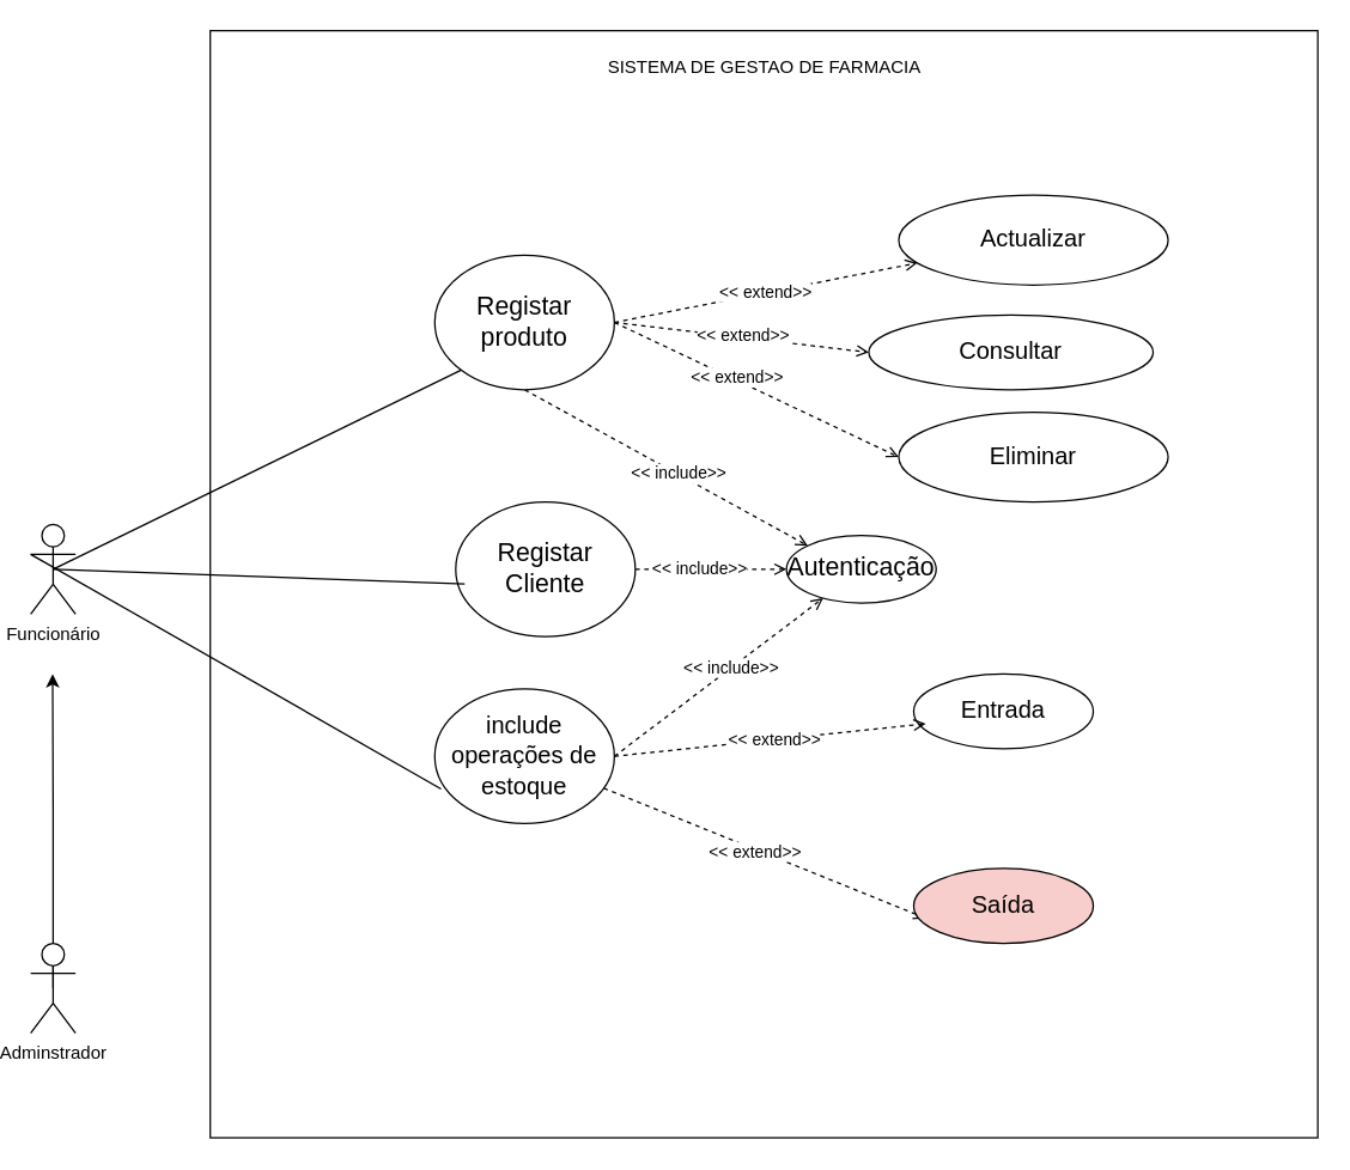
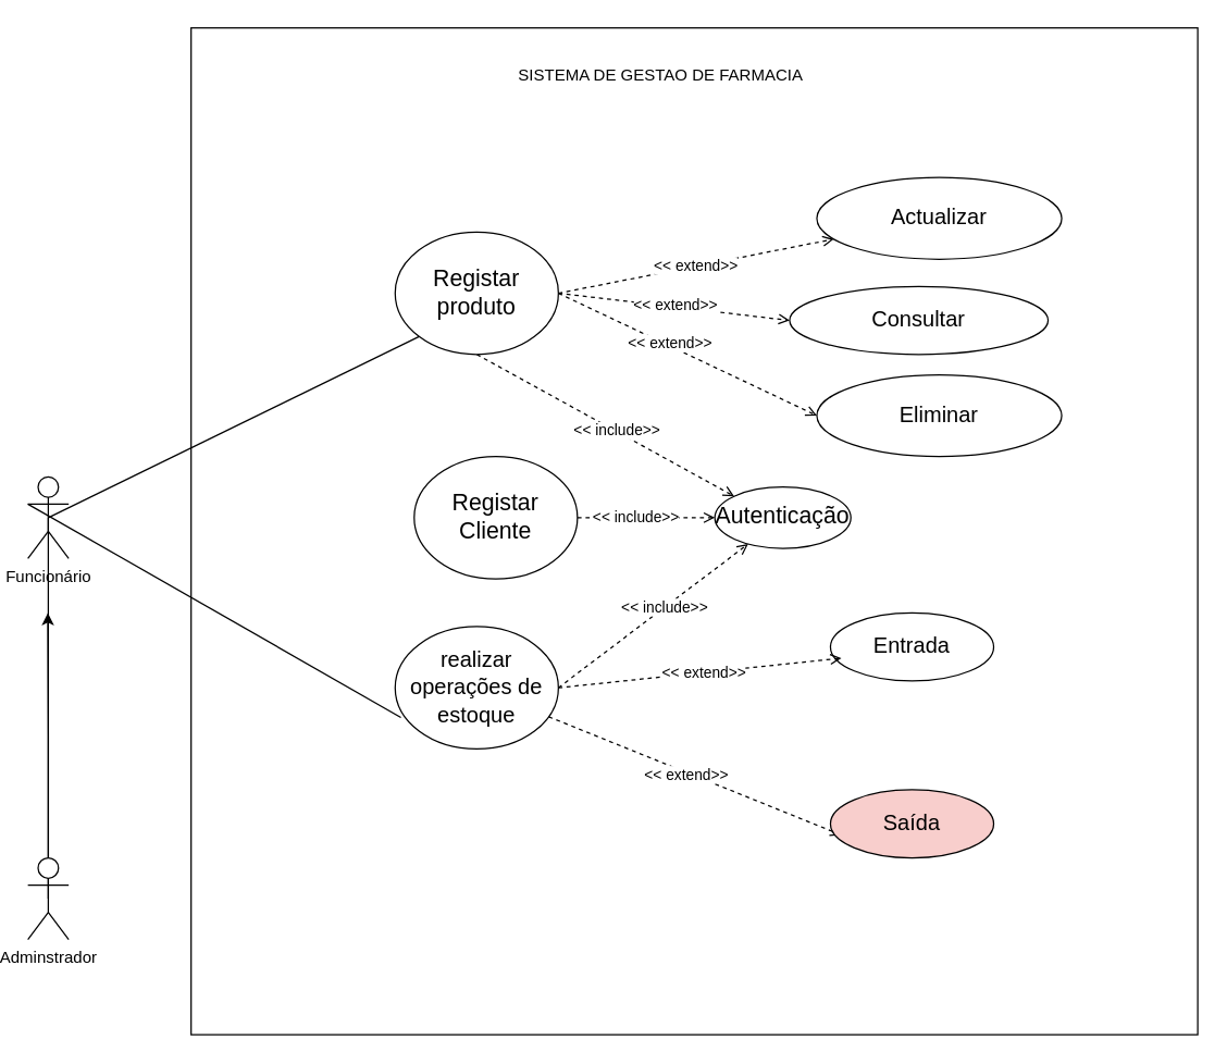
  <mxCell id="0" />
  <mxCell id="1" parent="0" />
  <mxCell id="2" value="" style="whiteSpace=wrap;html=1;aspect=fixed;fillColor=none;" vertex="1" parent="1"><mxGeometry x="140" y="20" width="740" height="740" as="geometry" /></mxCell>
  <mxCell id="3" style="rounded=0;orthogonalLoop=1;jettySize=auto;html=1;exitX=1;exitY=0.5;exitDx=0;exitDy=0;dashed=1;endArrow=open;endFill=0;" edge="1" parent="1" source="11" target="30"><mxGeometry relative="1" as="geometry" /></mxCell>
  <mxCell id="4" value="&amp;lt;&amp;lt; extend&amp;gt;&amp;gt;" style="edgeLabel;html=1;align=center;verticalAlign=middle;resizable=0;points=[];" vertex="1" connectable="0" parent="3"><mxGeometry x="-0.003" y="1" relative="1" as="geometry"><mxPoint as="offset" /></mxGeometry></mxCell>
  <mxCell id="5" style="rounded=0;orthogonalLoop=1;jettySize=auto;html=1;exitX=1;exitY=0.5;exitDx=0;exitDy=0;entryX=0;entryY=0.5;entryDx=0;entryDy=0;dashed=1;endArrow=open;endFill=0;" edge="1" parent="1" source="11" target="32"><mxGeometry relative="1" as="geometry" /></mxCell>
  <mxCell id="6" value="&amp;lt;&amp;lt; extend&amp;gt;&amp;gt;" style="edgeLabel;html=1;align=center;verticalAlign=middle;resizable=0;points=[];" vertex="1" connectable="0" parent="5"><mxGeometry x="0.007" y="2" relative="1" as="geometry"><mxPoint as="offset" /></mxGeometry></mxCell>
  <mxCell id="7" style="rounded=0;orthogonalLoop=1;jettySize=auto;html=1;exitX=1;exitY=0.5;exitDx=0;exitDy=0;entryX=0;entryY=0.5;entryDx=0;entryDy=0;dashed=1;endArrow=open;endFill=0;" edge="1" parent="1" source="11" target="31"><mxGeometry relative="1" as="geometry" /></mxCell>
  <mxCell id="8" value="&amp;lt;&amp;lt; extend&amp;gt;&amp;gt;" style="edgeLabel;html=1;align=center;verticalAlign=middle;resizable=0;points=[];" vertex="1" connectable="0" parent="7"><mxGeometry x="-0.158" y="2" relative="1" as="geometry"><mxPoint as="offset" /></mxGeometry></mxCell>
  <mxCell id="9" style="rounded=0;orthogonalLoop=1;jettySize=auto;html=1;exitX=0.5;exitY=1;exitDx=0;exitDy=0;entryX=0;entryY=0;entryDx=0;entryDy=0;endArrow=open;endFill=0;dashed=1;" edge="1" parent="1" source="11" target="34"><mxGeometry relative="1" as="geometry" /></mxCell>
  <mxCell id="10" value="&amp;lt;&amp;lt; include&amp;gt;&amp;gt;" style="edgeLabel;html=1;align=center;verticalAlign=middle;resizable=0;points=[];" vertex="1" connectable="0" parent="9"><mxGeometry x="0.075" y="1" relative="1" as="geometry"><mxPoint as="offset" /></mxGeometry></mxCell>
  <mxCell id="11" value="Registar produto" style="ellipse;whiteSpace=wrap;html=1;fontSize=17;" vertex="1" parent="1"><mxGeometry x="290" y="170" width="120" height="90" as="geometry" /></mxCell>
  <mxCell id="12" style="rounded=0;orthogonalLoop=1;jettySize=auto;html=1;exitX=0.5;exitY=0.5;exitDx=0;exitDy=0;exitPerimeter=0;entryX=0;entryY=1;entryDx=0;entryDy=0;endArrow=none;endFill=0;" edge="1" parent="1" source="13" target="11"><mxGeometry relative="1" as="geometry"><mxPoint x="360" y="310" as="targetPoint" /></mxGeometry></mxCell>
  <mxCell id="13" value="Funcionário" style="shape=umlActor;verticalLabelPosition=bottom;verticalAlign=top;html=1;outlineConnect=0;" vertex="1" parent="1"><mxGeometry x="20" y="350" width="30" height="60" as="geometry" /></mxCell>
  <mxCell id="14" style="edgeStyle=orthogonalEdgeStyle;rounded=0;orthogonalLoop=1;jettySize=auto;html=1;exitX=0.5;exitY=0.5;exitDx=0;exitDy=0;exitPerimeter=0;" edge="1" parent="1" source="15"><mxGeometry relative="1" as="geometry"><mxPoint x="34.667" y="450" as="targetPoint" /></mxGeometry></mxCell>
  <mxCell id="15" value="Adminstrador" style="shape=umlActor;verticalLabelPosition=bottom;verticalAlign=top;html=1;outlineConnect=0;" vertex="1" parent="1"><mxGeometry x="20" y="630" width="30" height="60" as="geometry" /></mxCell>
  <mxCell id="16" style="rounded=0;orthogonalLoop=1;jettySize=auto;html=1;exitX=1;exitY=0.5;exitDx=0;exitDy=0;endArrow=open;endFill=0;dashed=1;" edge="1" parent="1" source="18" target="34"><mxGeometry relative="1" as="geometry" /></mxCell>
  <mxCell id="17" value="&amp;lt;&amp;lt; include&amp;gt;&amp;gt;" style="edgeLabel;html=1;align=center;verticalAlign=middle;resizable=0;points=[];" vertex="1" connectable="0" parent="16"><mxGeometry x="-0.172" y="1" relative="1" as="geometry"><mxPoint as="offset" /></mxGeometry></mxCell>
  <mxCell id="18" value="Registar Cliente" style="ellipse;whiteSpace=wrap;html=1;fontSize=17;" vertex="1" parent="1"><mxGeometry x="304" y="335" width="120" height="90" as="geometry" /></mxCell>
- <mxCell id="19" style="rounded=0;orthogonalLoop=1;jettySize=auto;html=1;exitX=0.5;exitY=0.5;exitDx=0;exitDy=0;exitPerimeter=0;entryX=0.05;entryY=0.61;entryDx=0;entryDy=0;entryPerimeter=0;endArrow=none;endFill=0;" edge="1" parent="1" source="13" target="18"><mxGeometry relative="1" as="geometry" /></mxCell>
+ <mxCell id="19" style="rounded=0;orthogonalLoop=1;jettySize=auto;html=1;exitX=0.5;exitY=0.5;exitDx=0;exitDy=0;exitPerimeter=0;endArrow=none;endFill=0;" edge="1" parent="1" source="13" target="15"><mxGeometry relative="1" as="geometry" /></mxCell>
  <mxCell id="20" style="rounded=0;orthogonalLoop=1;jettySize=auto;html=1;exitX=1;exitY=0.5;exitDx=0;exitDy=0;endArrow=open;endFill=0;dashed=1;" edge="1" parent="1" source="22" target="34"><mxGeometry relative="1" as="geometry" /></mxCell>
  <mxCell id="21" value="&amp;lt;&amp;lt; include&amp;gt;&amp;gt;" style="edgeLabel;html=1;align=center;verticalAlign=middle;resizable=0;points=[];" vertex="1" connectable="0" parent="20"><mxGeometry x="0.124" y="1" relative="1" as="geometry"><mxPoint as="offset" /></mxGeometry></mxCell>
- <mxCell id="22" value="&lt;span id=&quot;docs-internal-guid-8933e412-7fff-4376-d042-610fba11e0b7&quot;&gt;&lt;span style=&quot;font-size: 12pt; font-family: Lexend, sans-serif; background-color: transparent; font-variant-numeric: normal; font-variant-east-asian: normal; font-variant-alternates: normal; font-variant-position: normal; vertical-align: baseline; white-space-collapse: preserve;&quot;&gt;include operações de estoque&lt;/span&gt;&lt;/span&gt;" style="ellipse;whiteSpace=wrap;html=1;fontSize=17;" vertex="1" parent="1"><mxGeometry x="290" y="460" width="120" height="90" as="geometry" /></mxCell>
+ <mxCell id="22" value="&lt;span id=&quot;docs-internal-guid-8933e412-7fff-4376-d042-610fba11e0b7&quot;&gt;&lt;span style=&quot;font-size: 12pt; font-family: Lexend, sans-serif; background-color: transparent; font-variant-numeric: normal; font-variant-east-asian: normal; font-variant-alternates: normal; font-variant-position: normal; vertical-align: baseline; white-space-collapse: preserve;&quot;&gt;realizar operações de estoque&lt;/span&gt;&lt;/span&gt;" style="ellipse;whiteSpace=wrap;html=1;fontSize=17;" vertex="1" parent="1"><mxGeometry x="290" y="460" width="120" height="90" as="geometry" /></mxCell>
  <mxCell id="23" style="rounded=0;orthogonalLoop=1;jettySize=auto;html=1;exitX=0;exitY=0.333;exitDx=0;exitDy=0;exitPerimeter=0;entryX=0.035;entryY=0.742;entryDx=0;entryDy=0;entryPerimeter=0;endArrow=none;endFill=0;" edge="1" parent="1" source="13" target="22"><mxGeometry relative="1" as="geometry" /></mxCell>
  <mxCell id="24" value="&lt;span id=&quot;docs-internal-guid-8933e412-7fff-4376-d042-610fba11e0b7&quot;&gt;&lt;span style=&quot;font-size: 12pt; font-family: Lexend, sans-serif; background-color: transparent; font-variant-numeric: normal; font-variant-east-asian: normal; font-variant-alternates: normal; font-variant-position: normal; vertical-align: baseline; white-space-collapse: preserve;&quot;&gt;Entrada&lt;/span&gt;&lt;/span&gt;" style="ellipse;whiteSpace=wrap;html=1;fontSize=17;" vertex="1" parent="1"><mxGeometry x="610" y="450" width="120" height="50" as="geometry" /></mxCell>
  <mxCell id="25" style="rounded=0;orthogonalLoop=1;jettySize=auto;html=1;exitX=1;exitY=0.5;exitDx=0;exitDy=0;entryX=0.067;entryY=0.665;entryDx=0;entryDy=0;entryPerimeter=0;endArrow=open;endFill=0;dashed=1;" edge="1" parent="1" source="22" target="24"><mxGeometry relative="1" as="geometry" /></mxCell>
  <mxCell id="26" value="&amp;lt;&amp;lt; extend&amp;gt;&amp;gt;" style="edgeLabel;html=1;align=center;verticalAlign=middle;resizable=0;points=[];" vertex="1" connectable="0" parent="25"><mxGeometry x="0.019" relative="1" as="geometry"><mxPoint as="offset" /></mxGeometry></mxCell>
  <mxCell id="27" style="rounded=0;orthogonalLoop=1;jettySize=auto;html=1;entryX=0.067;entryY=0.665;entryDx=0;entryDy=0;entryPerimeter=0;endArrow=open;endFill=0;dashed=1;" edge="1" target="29" parent="1" source="22"><mxGeometry relative="1" as="geometry"><mxPoint x="400" y="625" as="sourcePoint" /></mxGeometry></mxCell>
  <mxCell id="28" value="&amp;lt;&amp;lt; extend&amp;gt;&amp;gt;" style="edgeLabel;html=1;align=center;verticalAlign=middle;resizable=0;points=[];" vertex="1" connectable="0" parent="27"><mxGeometry x="-0.065" y="-1" relative="1" as="geometry"><mxPoint as="offset" /></mxGeometry></mxCell>
  <mxCell id="29" value="&lt;span id=&quot;docs-internal-guid-8933e412-7fff-4376-d042-610fba11e0b7&quot;&gt;&lt;span style=&quot;font-size: 12pt; font-family: Lexend, sans-serif; background-color: transparent; font-variant-numeric: normal; font-variant-east-asian: normal; font-variant-alternates: normal; font-variant-position: normal; vertical-align: baseline; white-space-collapse: preserve;&quot;&gt;Saída&lt;/span&gt;&lt;/span&gt;" style="ellipse;whiteSpace=wrap;html=1;fontSize=17;fillColor=#f8cecc;" vertex="1" parent="1"><mxGeometry x="610" y="580" width="120" height="50" as="geometry" /></mxCell>
  <mxCell id="30" value="&lt;span id=&quot;docs-internal-guid-8933e412-7fff-4376-d042-610fba11e0b7&quot;&gt;&lt;span style=&quot;font-size: 12pt; font-family: Lexend, sans-serif; background-color: transparent; font-variant-numeric: normal; font-variant-east-asian: normal; font-variant-alternates: normal; font-variant-position: normal; vertical-align: baseline; white-space-collapse: preserve;&quot;&gt;Actualizar&lt;/span&gt;&lt;/span&gt;" style="ellipse;whiteSpace=wrap;html=1;fontSize=17;" vertex="1" parent="1"><mxGeometry x="600" y="130" width="180" height="60" as="geometry" /></mxCell>
  <mxCell id="31" value="&lt;span id=&quot;docs-internal-guid-8933e412-7fff-4376-d042-610fba11e0b7&quot;&gt;&lt;span style=&quot;font-size: 12pt; font-family: Lexend, sans-serif; background-color: transparent; font-variant-numeric: normal; font-variant-east-asian: normal; font-variant-alternates: normal; font-variant-position: normal; vertical-align: baseline; white-space-collapse: preserve;&quot;&gt;Eliminar&lt;/span&gt;&lt;/span&gt;" style="ellipse;whiteSpace=wrap;html=1;fontSize=17;" vertex="1" parent="1"><mxGeometry x="600" y="275" width="180" height="60" as="geometry" /></mxCell>
  <mxCell id="32" value="&lt;span id=&quot;docs-internal-guid-8933e412-7fff-4376-d042-610fba11e0b7&quot;&gt;&lt;span style=&quot;font-size: 12pt; font-family: Lexend, sans-serif; background-color: transparent; font-variant-numeric: normal; font-variant-east-asian: normal; font-variant-alternates: normal; font-variant-position: normal; vertical-align: baseline; white-space-collapse: preserve;&quot;&gt;Consultar&lt;/span&gt;&lt;/span&gt;" style="ellipse;whiteSpace=wrap;html=1;fontSize=17;" vertex="1" parent="1"><mxGeometry x="580" y="210" width="190" height="50" as="geometry" /></mxCell>
- <mxCell id="33" value="SISTEMA DE GESTAO DE FARMACIA" style="text;html=1;align=center;verticalAlign=middle;resizable=0;points=[];autosize=1;strokeColor=none;fillColor=none;" vertex="1" parent="1"><mxGeometry x="395" y="30" width="230" height="30" as="geometry" /></mxCell>
+ <mxCell id="33" value="SISTEMA DE GESTAO DE FARMACIA" style="text;html=1;align=center;verticalAlign=middle;resizable=0;points=[];autosize=1;strokeColor=none;fillColor=none;" vertex="1" parent="1"><mxGeometry x="370" y="40" width="230" height="30" as="geometry" /></mxCell>
  <mxCell id="34" value="Autenticação" style="ellipse;whiteSpace=wrap;html=1;fontSize=17;" vertex="1" parent="1"><mxGeometry x="525" y="357.5" width="100" height="45" as="geometry" /></mxCell>
